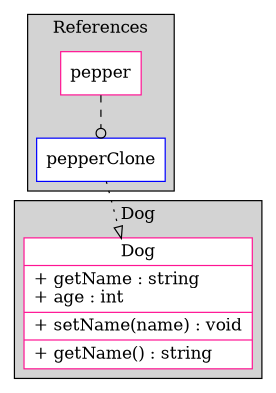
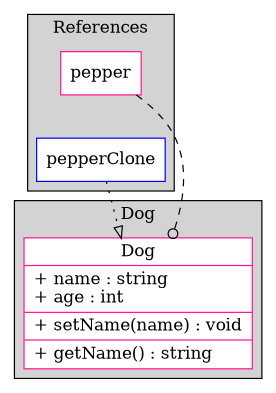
  digraph {
    node [color=deeppink fillcolor=white group=a shape=box style=filled]
    pepper
    pepperClone [color=blue]
-   n3 [label="{Dog|+ getName : string\l+ age : int\l|+ setName(name) : void\l|+ getName() : string\l}" shape=record group=""]
+   n3 [label="{Dog|+ name : string\l+ age : int\l|+ setName(name) : void\l|+ getName() : string\l}" shape=record group=""]
    subgraph cluster_1 {
      label=References
      style=filled
      pepper
      pepperClone
    }
    subgraph cluster_2 {
      label=Dog
      style=filled
      n3
    }
-   pepper -> pepperClone [arrowhead=odot style=dashed]
+   pepper -> n3 [arrowhead=odot style=dashed]
    pepperClone -> n3 [arrowhead=onormal style=dotted]
  }
